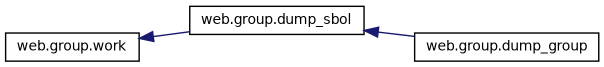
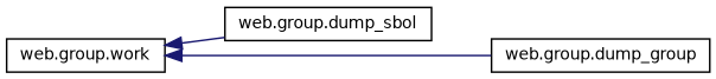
  digraph {
    rankdir=LR
    node [color=black fillcolor=white fontname=Helvetica fontsize=10 shape=record style=filled]
    edge [color=midnightblue dir=back fontname=Helvetica fontsize=10 labelfontname=Helvetica labelfontsize=10 style=solid]
    n1 [height=0.2 label="web.group.work" width=0.4]
    n2 [height=0.2 label="web.group.dump_sbol" width=0.4]
    n3 [height=0.2 label="web.group.dump_group" width=0.4]
    n1 -> n2
-   n2 -> n3
+   n1 -> n3
  }
